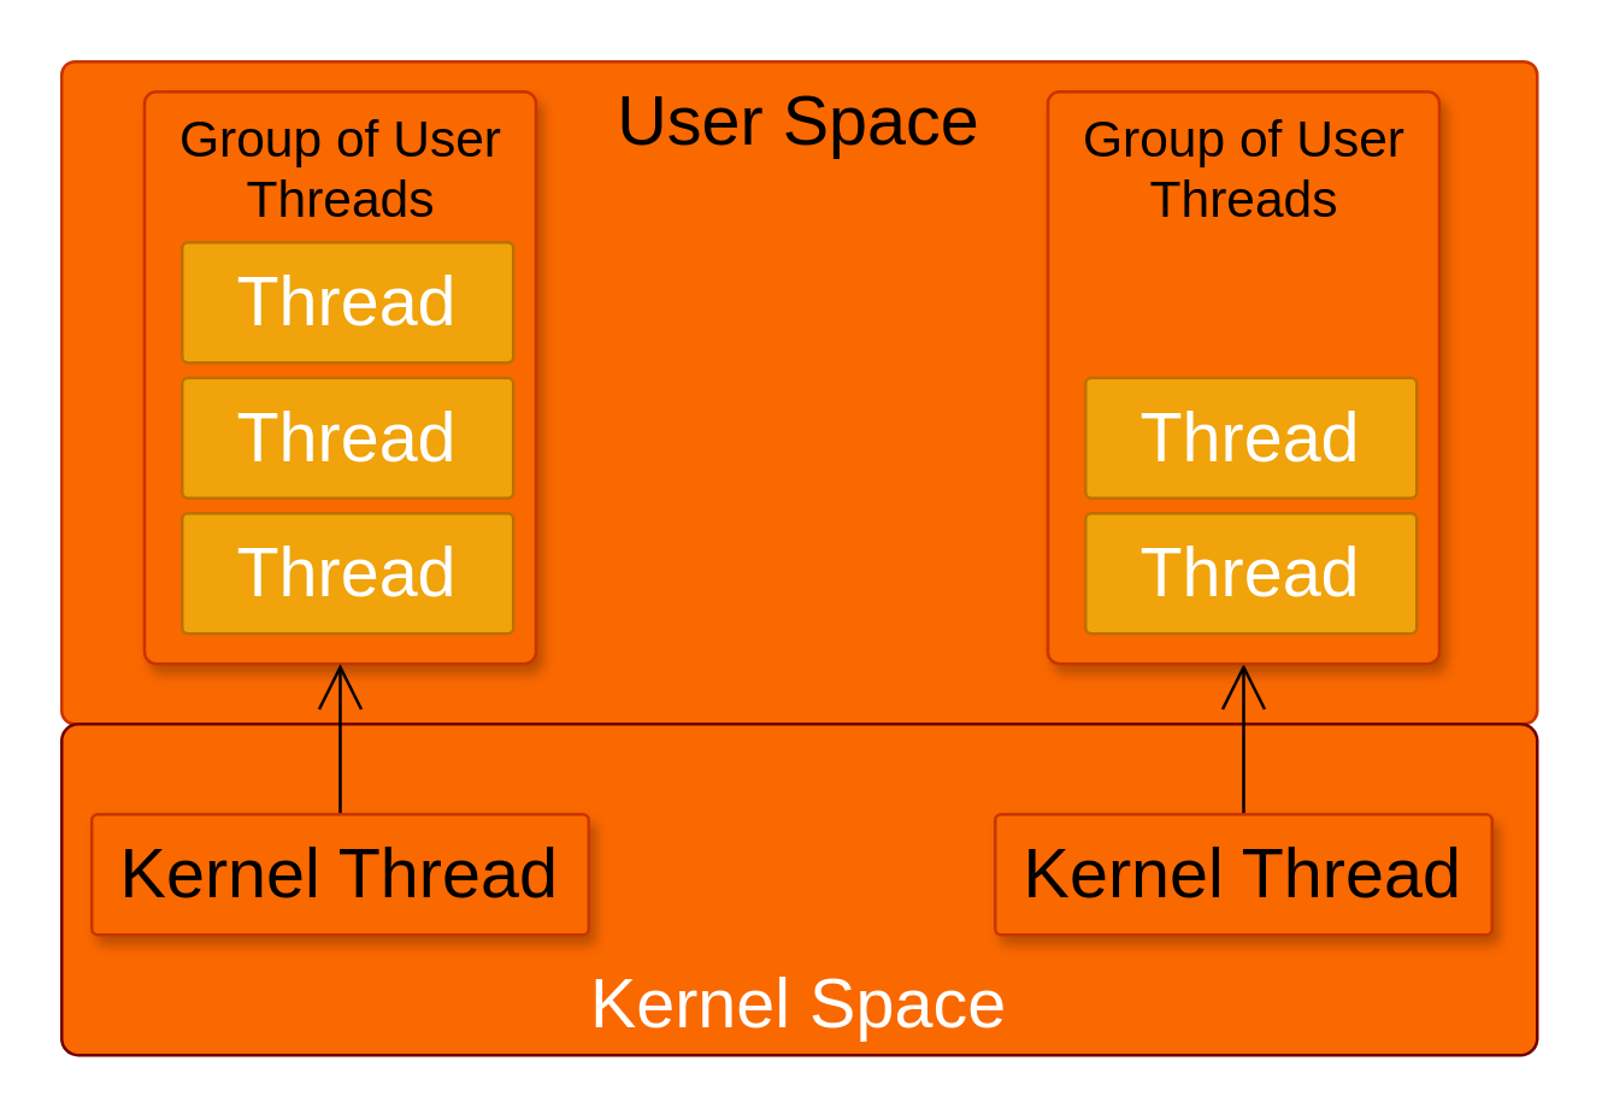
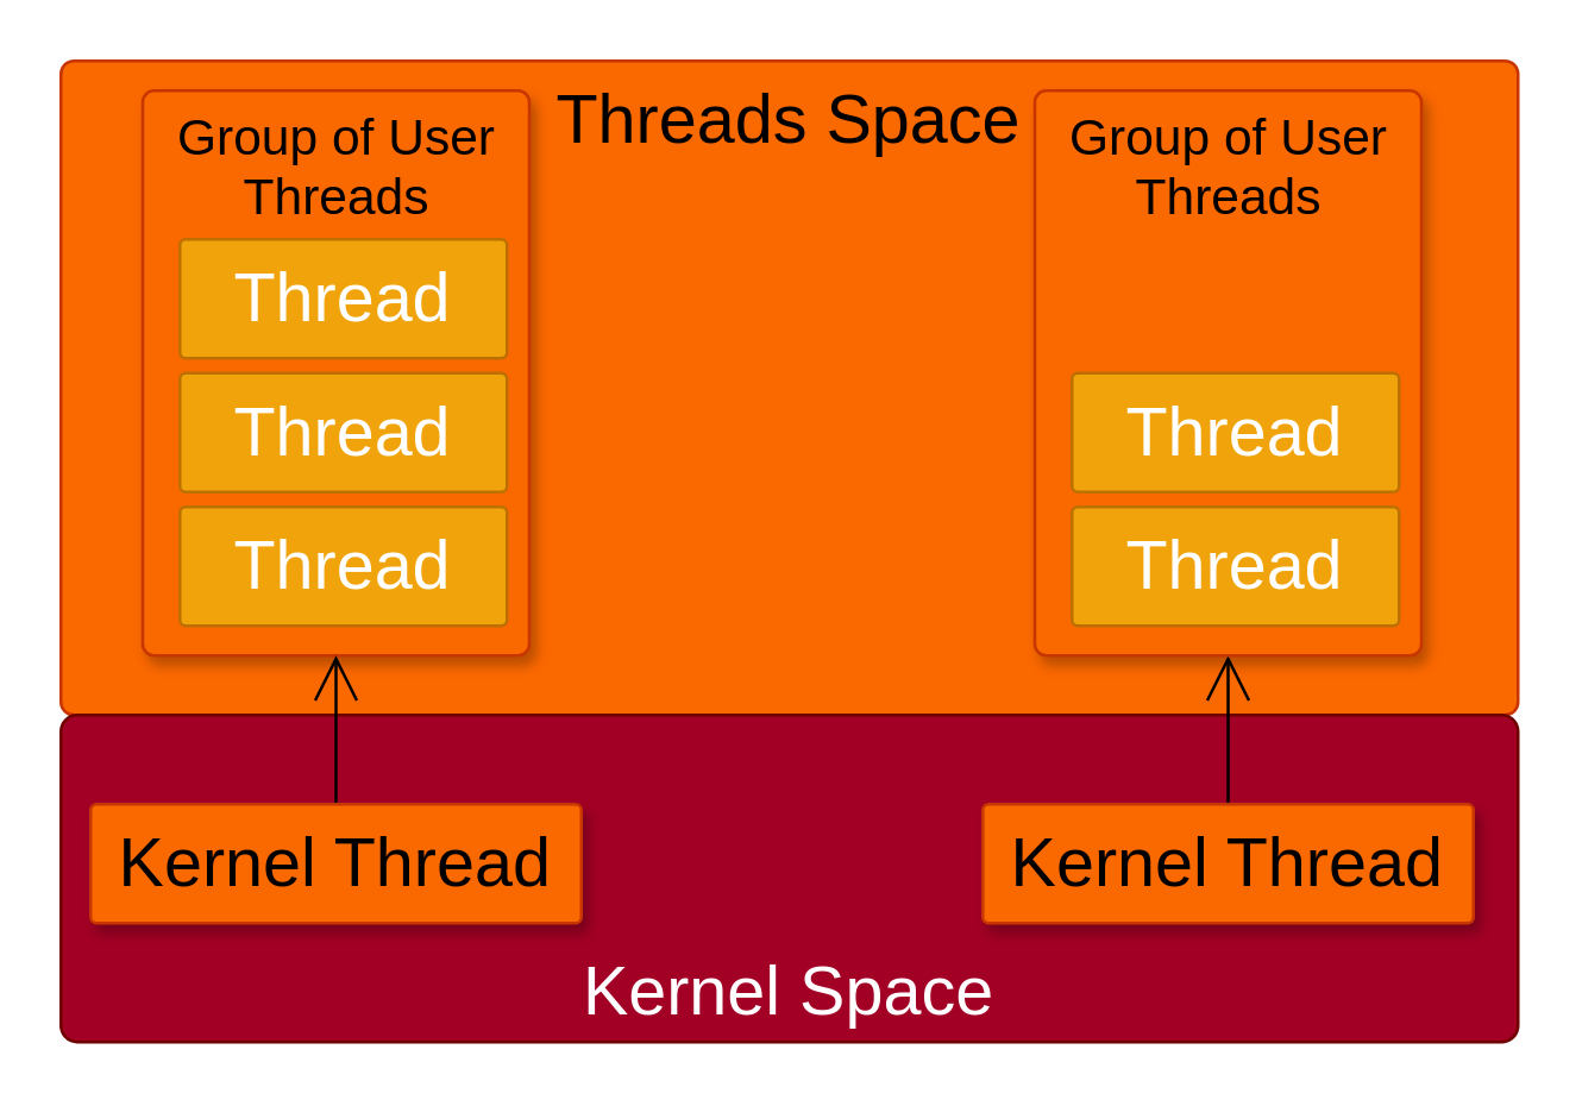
  <mxCell id="0" />
  <mxCell id="1" parent="0" />
- <mxCell id="2" value="&lt;font style=&quot;font-size: 23px&quot;&gt;User Space&lt;br&gt;&lt;/font&gt;" style="rounded=1;whiteSpace=wrap;html=1;verticalAlign=top;arcSize=2;fillColor=#fa6800;strokeColor=#C73500;" vertex="1" parent="1"><mxGeometry width="490" height="220" as="geometry" x="20" y="20" /></mxCell>
+ <mxCell id="2" value="&lt;font style=&quot;font-size: 23px&quot;&gt;Threads Space&lt;br&gt;&lt;/font&gt;" style="rounded=1;whiteSpace=wrap;html=1;verticalAlign=top;arcSize=2;fillColor=#fa6800;strokeColor=#C73500;" vertex="1" parent="1"><mxGeometry width="490" height="220" as="geometry" x="20" y="20" /></mxCell>
  <mxCell id="3" value="&lt;font&gt;&lt;font style=&quot;font-size: 17px&quot;&gt;Group of User Threads&lt;/font&gt;&lt;br&gt;&lt;/font&gt;" style="rounded=1;whiteSpace=wrap;html=1;verticalAlign=top;arcSize=3;fillColor=#fa6800;strokeColor=#C73500;shadow=1;" vertex="1" parent="1"><mxGeometry x="47.5" y="30" width="130" height="190" as="geometry" /></mxCell>
- <mxCell id="4" value="&lt;font style=&quot;font-size: 23px&quot;&gt;Kernel Space&lt;br&gt;&lt;/font&gt;" style="rounded=1;whiteSpace=wrap;html=1;verticalAlign=bottom;arcSize=5;fillColor=#fa6800;strokeColor=#6F0000;fontColor=#ffffff;" vertex="1" parent="1"><mxGeometry y="240" width="490" height="110" as="geometry" x="20" /></mxCell>
+ <mxCell id="4" value="&lt;font style=&quot;font-size: 23px&quot;&gt;Kernel Space&lt;br&gt;&lt;/font&gt;" style="rounded=1;whiteSpace=wrap;html=1;verticalAlign=bottom;arcSize=5;fillColor=#a20025;strokeColor=#6F0000;fontColor=#ffffff;" vertex="1" parent="1"><mxGeometry y="240" width="490" height="110" as="geometry" x="20" /></mxCell>
  <mxCell id="5" value="&lt;font style=&quot;font-size: 23px&quot;&gt;Thread&lt;br&gt;&lt;/font&gt;" style="rounded=1;whiteSpace=wrap;html=1;verticalAlign=top;arcSize=5;fillColor=#f0a30a;strokeColor=#BD7000;fontColor=#FFFFFF;" vertex="1" parent="1"><mxGeometry x="60" y="80" width="110" height="40" as="geometry" /></mxCell>
  <mxCell id="6" value="&lt;font style=&quot;font-size: 23px&quot;&gt;Thread&lt;br&gt;&lt;/font&gt;" style="rounded=1;whiteSpace=wrap;html=1;verticalAlign=top;arcSize=5;fillColor=#f0a30a;strokeColor=#BD7000;fontColor=#FFFFFF;" vertex="1" parent="1"><mxGeometry x="60" y="125" width="110" height="40" as="geometry" /></mxCell>
  <mxCell id="7" value="&lt;font style=&quot;font-size: 23px&quot;&gt;Thread&lt;br&gt;&lt;/font&gt;" style="rounded=1;whiteSpace=wrap;html=1;verticalAlign=top;arcSize=5;fillColor=#f0a30a;strokeColor=#BD7000;fontColor=#FFFFFF;" vertex="1" parent="1"><mxGeometry x="60" y="170" width="110" height="40" as="geometry" /></mxCell>
  <mxCell id="8" style="edgeStyle=orthogonalEdgeStyle;rounded=0;orthogonalLoop=1;jettySize=auto;html=1;exitX=0.5;exitY=0;exitDx=0;exitDy=0;entryX=0.5;entryY=1;entryDx=0;entryDy=0;endArrow=open;endFill=0;endSize=13;" edge="1" parent="1" source="9" target="3"><mxGeometry relative="1" as="geometry" /></mxCell>
  <mxCell id="9" value="&lt;font style=&quot;font-size: 23px&quot;&gt;Kernel Thread&lt;br&gt;&lt;/font&gt;" style="rounded=1;whiteSpace=wrap;html=1;verticalAlign=middle;arcSize=5;fillColor=#fa6800;strokeColor=#C73500;shadow=1;" vertex="1" parent="1"><mxGeometry x="30" y="270" width="165" height="40" as="geometry" /></mxCell>
  <mxCell id="10" style="edgeStyle=orthogonalEdgeStyle;rounded=0;orthogonalLoop=1;jettySize=auto;html=1;exitX=0.5;exitY=0;exitDx=0;exitDy=0;entryX=0.5;entryY=1;entryDx=0;entryDy=0;endArrow=open;endFill=0;endSize=13;" edge="1" parent="1" source="11" target="12"><mxGeometry relative="1" as="geometry" /></mxCell>
  <mxCell id="11" value="&lt;font style=&quot;font-size: 23px&quot;&gt;Kernel Thread&lt;br&gt;&lt;/font&gt;" style="rounded=1;whiteSpace=wrap;html=1;verticalAlign=middle;arcSize=5;fillColor=#fa6800;strokeColor=#C73500;shadow=1;" vertex="1" parent="1"><mxGeometry x="330" y="270" width="165" height="40" as="geometry" /></mxCell>
  <mxCell id="12" value="&lt;font&gt;&lt;font style=&quot;font-size: 17px&quot;&gt;Group of User Threads&lt;/font&gt;&lt;br&gt;&lt;/font&gt;" style="rounded=1;whiteSpace=wrap;html=1;verticalAlign=top;arcSize=3;fillColor=#fa6800;strokeColor=#C73500;shadow=1;" vertex="1" parent="1"><mxGeometry x="347.5" y="30" width="130" height="190" as="geometry" /></mxCell>
  <mxCell id="13" value="&lt;font style=&quot;font-size: 23px&quot;&gt;Thread&lt;br&gt;&lt;/font&gt;" style="rounded=1;whiteSpace=wrap;html=1;verticalAlign=top;arcSize=5;fillColor=#f0a30a;strokeColor=#BD7000;fontColor=#FFFFFF;" vertex="1" parent="1"><mxGeometry x="360" y="170" width="110" height="40" as="geometry" /></mxCell>
  <mxCell id="14" value="&lt;font style=&quot;font-size: 23px&quot;&gt;Thread&lt;br&gt;&lt;/font&gt;" style="rounded=1;whiteSpace=wrap;html=1;verticalAlign=top;arcSize=5;fillColor=#f0a30a;strokeColor=#BD7000;fontColor=#FFFFFF;" vertex="1" parent="1"><mxGeometry x="360" y="125" width="110" height="40" as="geometry" /></mxCell>
